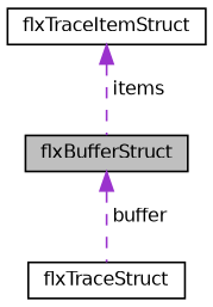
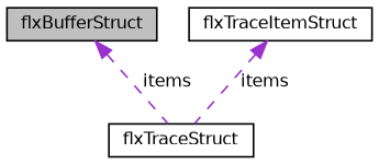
  digraph {
    node [color=black fillcolor=white fontname=Helvetica fontsize=10 shape=record style=filled]
    edge [color=darkorchid3 dir=back fontname=Helvetica fontsize=10 labelfontname=Helvetica labelfontsize=10 style=dashed]
    n1 [fillcolor=grey75 fontcolor=black height=0.2 label=flxBufferStruct width=0.4]
    n2 [height=0.2 label=flxTraceStruct width=0.4]
    n3 [height=0.2 label=flxTraceItemStruct width=0.4]
-   n1 -> n2 [label=" buffer"]
-   n3 -> n1 [label=" items"]
+   n1 -> n2 [label=" items"]
+   n3 -> n2 [label=" items"]
  }
